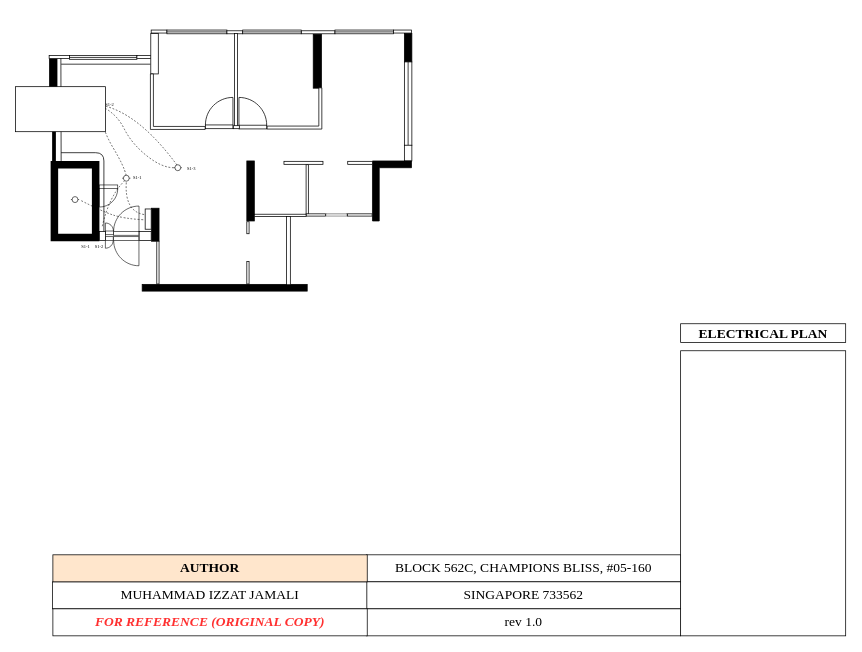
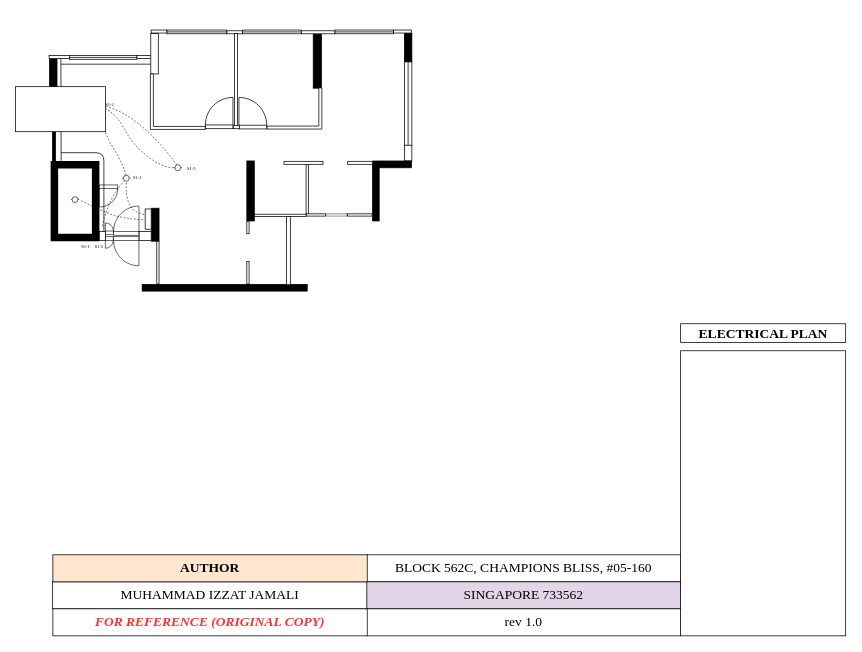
  <mxCell id="0" />
  <mxCell id="1" parent="0" />
  <mxCell id="2" value="" style="verticalLabelPosition=bottom;html=1;verticalAlign=top;align=center;shape=mxgraph.floorplan.room;strokeColor=none;fillColor=#000000;" parent="1" vertex="1"><mxGeometry x="67" y="214" width="65" height="107" as="geometry" /></mxCell>
  <mxCell id="3" value="" style="verticalLabelPosition=bottom;html=1;verticalAlign=top;align=center;shape=mxgraph.floorplan.doorLeft;aspect=fixed;strokeColor=light-dark(#000000,#000000);fillColor=default;strokeWidth=0.787;" parent="1" vertex="1"><mxGeometry x="132" y="246" width="24.47" height="26" as="geometry" /></mxCell>
  <mxCell id="4" value="" style="verticalLabelPosition=bottom;html=1;verticalAlign=top;align=center;shape=mxgraph.floorplan.wall;fillColor=strokeColor;direction=south;strokeColor=light-dark(#000000,#000000);wallThickness=4;" parent="1" vertex="1"><mxGeometry x="62" y="129" width="19" height="86" as="geometry" /></mxCell>
  <mxCell id="5" value="" style="verticalLabelPosition=bottom;html=1;verticalAlign=top;align=center;shape=mxgraph.floorplan.wall;direction=south;strokeColor=light-dark(#000000,#000000);fillColor=#000000;" parent="1" vertex="1"><mxGeometry x="65" y="78" width="11" height="52" as="geometry" /></mxCell>
  <mxCell id="6" value="" style="verticalLabelPosition=bottom;html=1;verticalAlign=top;align=center;shape=mxgraph.floorplan.wall;direction=south;wallThickness=4;rotation=90;" parent="1" vertex="1"><mxGeometry x="69" y="62" width="19" height="27" as="geometry" /></mxCell>
  <mxCell id="7" value="" style="verticalLabelPosition=bottom;html=1;verticalAlign=top;align=center;shape=mxgraph.floorplan.window;fillColor=light-dark(#FFFFFF,#FFFFFF);strokeColor=light-dark(#000000,#000000);wallThickness=5;" parent="1" vertex="1"><mxGeometry x="92" y="71" width="90" height="10" as="geometry" /></mxCell>
  <mxCell id="8" value="" style="verticalLabelPosition=bottom;html=1;verticalAlign=top;align=center;shape=mxgraph.floorplan.wall;direction=south;wallThickness=4;rotation=90;" parent="1" vertex="1"><mxGeometry x="182" y="66" width="19" height="19" as="geometry" /></mxCell>
  <mxCell id="9" value="" style="verticalLabelPosition=bottom;html=1;verticalAlign=top;align=center;shape=mxgraph.floorplan.wall;direction=south;strokeColor=light-dark(#000000,#000000);" parent="1" vertex="1"><mxGeometry x="200" y="44" width="11" height="54" as="geometry" /></mxCell>
  <mxCell id="10" value="" style="verticalLabelPosition=bottom;html=1;verticalAlign=top;align=center;shape=mxgraph.floorplan.wallCorner;direction=north;fillColor=light-dark(#FFFFFF,#FFFFFF);gradientColor=none;strokeColor=light-dark(#000000,#000000);wallThickness=4;" parent="1" vertex="1"><mxGeometry x="200" y="98" width="73" height="74" as="geometry" /></mxCell>
  <mxCell id="11" value="" style="verticalLabelPosition=bottom;html=1;verticalAlign=top;align=center;shape=mxgraph.floorplan.wall;direction=south;wallThickness=4;rotation=90;" parent="1" vertex="1"><mxGeometry x="202" y="31" width="19" height="21" as="geometry" /></mxCell>
  <mxCell id="12" value="" style="verticalLabelPosition=bottom;html=1;verticalAlign=top;align=center;shape=mxgraph.floorplan.window;fillColor=light-dark(#FFFFFF,#FFFFFF);strokeColor=light-dark(#000000,#000000);wallThickness=5;" parent="1" vertex="1"><mxGeometry x="222" y="37" width="80" height="10" as="geometry" /></mxCell>
  <mxCell id="13" value="" style="verticalLabelPosition=bottom;html=1;verticalAlign=top;align=center;shape=mxgraph.floorplan.wall;direction=south;wallThickness=4;rotation=90;" parent="1" vertex="1"><mxGeometry x="303" y="32" width="19" height="21" as="geometry" /></mxCell>
  <mxCell id="14" value="" style="verticalLabelPosition=bottom;html=1;verticalAlign=top;align=center;shape=mxgraph.floorplan.wall;fillColor=strokeColor;direction=south;strokeColor=light-dark(#000000,#000000);wallThickness=11;rotation=-180;" parent="1" vertex="1"><mxGeometry x="413" y="45" width="19" height="72" as="geometry" /></mxCell>
  <mxCell id="15" value="" style="verticalLabelPosition=bottom;html=1;verticalAlign=top;align=center;shape=mxgraph.floorplan.wall;direction=south;wallThickness=4;rotation=90;" parent="1" vertex="1"><mxGeometry x="414" y="20" width="19" height="45" as="geometry" /></mxCell>
  <mxCell id="16" value="" style="verticalLabelPosition=bottom;html=1;verticalAlign=top;align=center;shape=mxgraph.floorplan.wall;direction=south;wallThickness=4;rotation=-180;" parent="1" vertex="1"><mxGeometry x="304" y="44" width="20" height="126" as="geometry" /></mxCell>
  <mxCell id="17" value="" style="verticalLabelPosition=bottom;html=1;verticalAlign=top;align=center;shape=mxgraph.floorplan.wallCorner;direction=north;fillColor=light-dark(#FFFFFF,#FFFFFF);gradientColor=none;strokeColor=light-dark(#000000,#000000);wallThickness=4;rotation=-90;" parent="1" vertex="1"><mxGeometry x="364.5" y="107.5" width="55" height="73" as="geometry" /></mxCell>
  <mxCell id="18" value="" style="verticalLabelPosition=bottom;html=1;verticalAlign=top;align=center;shape=mxgraph.floorplan.window;fillColor=light-dark(#FFFFFF,#FFFFFF);strokeColor=light-dark(#000000,#000000);wallThickness=5;" parent="1" vertex="1"><mxGeometry x="323" y="37" width="78" height="10" as="geometry" /></mxCell>
  <mxCell id="19" value="" style="verticalLabelPosition=bottom;html=1;verticalAlign=top;align=center;shape=mxgraph.floorplan.window;fillColor=light-dark(#FFFFFF,#FFFFFF);strokeColor=light-dark(#000000,#000000);wallThickness=5;" parent="1" vertex="1"><mxGeometry x="446" y="37" width="78" height="10" as="geometry" /></mxCell>
  <mxCell id="20" value="" style="verticalLabelPosition=bottom;html=1;verticalAlign=top;align=center;shape=mxgraph.floorplan.wall;direction=south;wallThickness=4;rotation=90;" parent="1" vertex="1"><mxGeometry x="526.5" y="29.5" width="19" height="24" as="geometry" /></mxCell>
  <mxCell id="21" value="" style="verticalLabelPosition=bottom;html=1;verticalAlign=top;align=center;shape=mxgraph.floorplan.wall;fillColor=strokeColor;direction=south;strokeColor=light-dark(#000000,#000000);wallThickness=10;rotation=-180;" parent="1" vertex="1"><mxGeometry x="534" y="44" width="19" height="38" as="geometry" /></mxCell>
  <mxCell id="22" value="" style="verticalLabelPosition=bottom;html=1;verticalAlign=top;align=center;shape=mxgraph.floorplan.window;fillColor=light-dark(#FFFFFF,#FFFFFF);strokeColor=light-dark(#000000,#000000);wallThickness=10;rotation=90;" parent="1" vertex="1"><mxGeometry x="487.75" y="132.75" width="111.5" height="10" as="geometry" /></mxCell>
  <mxCell id="23" value="" style="verticalLabelPosition=bottom;html=1;verticalAlign=top;align=center;shape=mxgraph.floorplan.wall;direction=south;wallThickness=10;rotation=-180;" parent="1" vertex="1"><mxGeometry x="534" y="193" width="19" height="21" as="geometry" /></mxCell>
  <mxCell id="24" value="" style="verticalLabelPosition=bottom;html=1;verticalAlign=top;align=center;shape=mxgraph.floorplan.wallCorner;fillColor=strokeColor;wallThickness=9;" parent="1" vertex="1"><mxGeometry x="496" y="214" width="52" height="80" as="geometry" /></mxCell>
  <mxCell id="25" value="" style="verticalLabelPosition=bottom;html=1;verticalAlign=top;align=center;shape=mxgraph.floorplan.wall;direction=south;wallThickness=4;rotation=90;" parent="1" vertex="1"><mxGeometry x="470" y="200" width="19" height="33" as="geometry" /></mxCell>
  <mxCell id="26" value="" style="verticalLabelPosition=bottom;html=1;verticalAlign=top;align=center;shape=mxgraph.floorplan.wall;direction=south;wallThickness=4;rotation=90;" parent="1" vertex="1"><mxGeometry x="394.5" y="190.5" width="19" height="52" as="geometry" /></mxCell>
  <mxCell id="27" value="" style="verticalLabelPosition=bottom;html=1;verticalAlign=top;align=center;shape=mxgraph.floorplan.wall;direction=south;wallThickness=3;rotation=-180;" parent="1" vertex="1"><mxGeometry x="399" y="219" width="20" height="66" as="geometry" /></mxCell>
  <mxCell id="28" value="" style="verticalLabelPosition=bottom;html=1;verticalAlign=top;align=center;shape=mxgraph.floorplan.wall;direction=south;wallThickness=3;rotation=90;fillOpacity=100;" parent="1" vertex="1"><mxGeometry x="411" y="273" width="19" height="26" as="geometry" /></mxCell>
  <mxCell id="29" value="" style="verticalLabelPosition=bottom;html=1;verticalAlign=top;align=center;shape=mxgraph.floorplan.wall;direction=south;wallThickness=3;rotation=90;fillOpacity=100;" parent="1" vertex="1"><mxGeometry x="469.5" y="269.5" width="19" height="33" as="geometry" /></mxCell>
  <mxCell id="30" value="" style="verticalLabelPosition=bottom;html=1;verticalAlign=top;align=center;shape=mxgraph.floorplan.window;fillColor=light-dark(#FFFFFF,#FFFFFF);strokeColor=light-dark(#000000,#000000);wallThickness=3;strokeWidth=0.394;" parent="1" vertex="1"><mxGeometry x="434" y="281" width="28" height="10" as="geometry" /></mxCell>
  <mxCell id="31" value="" style="verticalLabelPosition=bottom;html=1;verticalAlign=top;align=center;shape=mxgraph.floorplan.wall;fillColor=strokeColor;direction=south;strokeColor=light-dark(#000000,#000000);wallThickness=10;rotation=-180;" parent="1" vertex="1"><mxGeometry x="324" y="214" width="19" height="80" as="geometry" /></mxCell>
  <mxCell id="32" value="" style="verticalLabelPosition=bottom;html=1;verticalAlign=top;align=center;shape=mxgraph.floorplan.wall;fillColor=strokeColor;wallThickness=9;" parent="1" vertex="1"><mxGeometry x="189" y="378" width="220" height="10" as="geometry" /></mxCell>
  <mxCell id="33" value="" style="verticalLabelPosition=bottom;html=1;verticalAlign=top;align=center;shape=mxgraph.floorplan.wall;fillColor=strokeColor;direction=south;strokeColor=light-dark(#000000,#000000);wallThickness=10;rotation=-180;" parent="1" vertex="1"><mxGeometry x="197" y="277" width="19" height="44" as="geometry" /></mxCell>
  <mxCell id="34" value="" style="verticalLabelPosition=bottom;html=1;verticalAlign=top;align=center;shape=mxgraph.floorplan.wall;direction=south;wallThickness=3;rotation=-180;" parent="1" vertex="1"><mxGeometry x="200" y="321" width="20" height="57" as="geometry" /></mxCell>
  <mxCell id="35" value="" style="verticalLabelPosition=bottom;html=1;verticalAlign=top;align=center;shape=mxgraph.floorplan.wall;direction=south;wallThickness=3;rotation=90;fillOpacity=100;" parent="1" vertex="1"><mxGeometry x="363.5" y="252" width="19" height="69" as="geometry" /></mxCell>
  <mxCell id="36" value="" style="verticalLabelPosition=bottom;html=1;verticalAlign=top;align=center;shape=mxgraph.floorplan.wall;direction=south;wallThickness=3;rotation=-180;" parent="1" vertex="1"><mxGeometry x="320" y="295" width="20" height="16" as="geometry" /></mxCell>
  <mxCell id="37" value="" style="verticalLabelPosition=bottom;html=1;verticalAlign=top;align=center;shape=mxgraph.floorplan.wall;direction=south;wallThickness=3;rotation=-180;" parent="1" vertex="1"><mxGeometry x="320" y="348" width="20" height="30" as="geometry" /></mxCell>
  <mxCell id="38" value="" style="verticalLabelPosition=bottom;html=1;verticalAlign=top;align=center;shape=mxgraph.floorplan.wall;direction=south;wallThickness=5;rotation=-180;" parent="1" vertex="1"><mxGeometry x="374" y="288" width="20" height="91" as="geometry" /></mxCell>
  <mxCell id="39" value="" style="verticalLabelPosition=bottom;html=1;verticalAlign=top;align=center;shape=mxgraph.floorplan.doorRight;aspect=fixed;rotation=-180;" parent="1" vertex="1"><mxGeometry x="318" y="132" width="37" height="39.31" as="geometry" /></mxCell>
  <mxCell id="40" value="" style="verticalLabelPosition=bottom;html=1;verticalAlign=top;align=center;shape=mxgraph.floorplan.doorLeft;aspect=fixed;rotation=-180;" parent="1" vertex="1"><mxGeometry x="273.3" y="132" width="36.7" height="39" as="geometry" /></mxCell>
  <mxCell id="41" value="" style="verticalLabelPosition=bottom;html=1;verticalAlign=top;align=center;shape=mxgraph.floorplan.wall;direction=south;wallThickness=4;rotation=90;snapToPoint=0;" parent="1" vertex="1"><mxGeometry x="305" y="165" width="19" height="8" as="geometry" /></mxCell>
  <mxCell id="42" value="" style="verticalLabelPosition=bottom;html=1;verticalAlign=top;align=center;shape=mxgraph.floorplan.doorLeft;aspect=fixed;rotation=-180;strokeWidth=0.787;" parent="1" vertex="1"><mxGeometry x="150.91" y="277" width="33.88" height="36" as="geometry" /></mxCell>
  <mxCell id="43" value="" style="verticalLabelPosition=bottom;html=1;verticalAlign=top;align=center;shape=mxgraph.floorplan.doorRight;aspect=fixed;rotation=0;strokeWidth=0.787;" parent="1" vertex="1"><mxGeometry x="151" y="315" width="33.71" height="35.81" as="geometry" /></mxCell>
  <mxCell id="44" value="" style="verticalLabelPosition=bottom;html=1;verticalAlign=top;align=center;shape=mxgraph.floorplan.wall;direction=south;wallThickness=12;rotation=-90;" parent="1" vertex="1"><mxGeometry x="183" y="306" width="20" height="16" as="geometry" /></mxCell>
  <mxCell id="45" value="" style="verticalLabelPosition=bottom;html=1;verticalAlign=top;align=center;shape=mxgraph.floorplan.doorRight;aspect=fixed;rotation=-180;strokeWidth=0.787;" parent="1" vertex="1"><mxGeometry x="140" y="301" width="10.71" height="11.38" as="geometry" /></mxCell>
  <mxCell id="46" value="" style="verticalLabelPosition=bottom;html=1;verticalAlign=top;align=center;shape=mxgraph.floorplan.doorLeft;aspect=fixed;rotation=0;strokeWidth=0.787;" parent="1" vertex="1"><mxGeometry x="140" y="315" width="10.35" height="11" as="geometry" /></mxCell>
  <mxCell id="47" value="" style="verticalLabelPosition=bottom;html=1;verticalAlign=top;align=center;shape=mxgraph.floorplan.wall;direction=south;wallThickness=12;rotation=-90;" parent="1" vertex="1"><mxGeometry x="126" y="310" width="20" height="8" as="geometry" /></mxCell>
  <mxCell id="48" value="" style="endArrow=none;dashed=1;html=1;rounded=0;curved=1;strokeWidth=0.787;" parent="1" edge="1"><mxGeometry width="50" height="50" relative="1" as="geometry"><mxPoint x="135.83" y="301" as="sourcePoint" /><mxPoint x="165" y="241" as="targetPoint" /><Array as="points"><mxPoint x="145" y="261" /></Array></mxGeometry></mxCell>
  <mxCell id="49" value="" style="pointerEvents=1;verticalLabelPosition=bottom;shadow=0;dashed=0;align=center;html=1;verticalAlign=top;shape=mxgraph.electrical.electro-mechanical.relay_coil_2;strokeWidth=0.787;" parent="1" vertex="1"><mxGeometry x="162.36" y="233" width="11" height="8" as="geometry" /></mxCell>
  <mxCell id="50" value="" style="pointerEvents=1;verticalLabelPosition=bottom;shadow=0;dashed=0;align=center;html=1;verticalAlign=top;shape=mxgraph.electrical.electro-mechanical.relay_coil_2;strokeWidth=0.787;" parent="1" vertex="1"><mxGeometry x="126" y="134.75" width="11" height="8" as="geometry" /></mxCell>
  <mxCell id="51" value="" style="endArrow=none;dashed=1;html=1;rounded=0;curved=1;strokeWidth=0.787;entryX=0.612;entryY=1.214;entryDx=0;entryDy=0;entryPerimeter=0;exitX=0.471;exitY=0.014;exitDx=0;exitDy=0;exitPerimeter=0;" parent="1" source="49" target="50" edge="1"><mxGeometry width="50" height="50" relative="1" as="geometry"><mxPoint x="175" y="241" as="sourcePoint" /><mxPoint x="204.17" y="181" as="targetPoint" /><Array as="points"><mxPoint x="165" y="221" /><mxPoint x="135" y="171" /></Array></mxGeometry></mxCell>
  <mxCell id="52" value="" style="rounded=0;whiteSpace=wrap;html=1;" parent="1" vertex="1"><mxGeometry x="193" y="278" width="8" height="27" as="geometry" /></mxCell>
  <mxCell id="53" value="" style="endArrow=none;dashed=1;html=1;rounded=0;curved=1;strokeWidth=0.787;entryX=0.506;entryY=1.048;entryDx=0;entryDy=0;entryPerimeter=0;exitX=-0.178;exitY=0.275;exitDx=0;exitDy=0;exitPerimeter=0;" parent="1" source="52" target="49" edge="1"><mxGeometry width="50" height="50" relative="1" as="geometry"><mxPoint x="195" y="321" as="sourcePoint" /><mxPoint x="224.17" y="261" as="targetPoint" /><Array as="points"><mxPoint x="165" y="281" /></Array></mxGeometry></mxCell>
  <mxCell id="54" value="" style="endArrow=none;dashed=1;html=1;rounded=0;curved=1;strokeWidth=0.787;exitX=-0.322;exitY=0.531;exitDx=0;exitDy=0;exitPerimeter=0;entryX=1.103;entryY=0.571;entryDx=0;entryDy=0;entryPerimeter=0;" parent="1" source="52" target="55" edge="1"><mxGeometry width="50" height="50" relative="1" as="geometry"><mxPoint x="162.36" y="371" as="sourcePoint" /><mxPoint x="105" y="271" as="targetPoint" /><Array as="points"><mxPoint x="165" y="291" /><mxPoint x="135" y="281" /></Array></mxGeometry></mxCell>
  <mxCell id="55" value="" style="pointerEvents=1;verticalLabelPosition=bottom;shadow=0;dashed=0;align=center;html=1;verticalAlign=top;shape=mxgraph.electrical.electro-mechanical.relay_coil_2;strokeWidth=0.787;" parent="1" vertex="1"><mxGeometry x="94" y="261.5" width="11" height="8" as="geometry" /></mxCell>
  <mxCell id="56" value="&lt;font face=&quot;Verdana&quot; style=&quot;font-size: 6px;&quot;&gt;S1-1&lt;/font&gt;" style="text;html=1;align=center;verticalAlign=middle;whiteSpace=wrap;rounded=0;imageVerticalAlign=top;" parent="1" vertex="1"><mxGeometry x="100.5" y="322" width="25.5" height="7.5" as="geometry" /></mxCell>
  <mxCell id="57" value="&lt;font face=&quot;Verdana&quot; style=&quot;font-size: 6px;&quot;&gt;S1-2&lt;/font&gt;" style="text;html=1;align=center;verticalAlign=middle;whiteSpace=wrap;rounded=0;imageVerticalAlign=top;" parent="1" vertex="1"><mxGeometry x="118.75" y="322" width="25.5" height="7.5" as="geometry" /></mxCell>
  <mxCell id="58" value="&lt;font face=&quot;Verdana&quot; style=&quot;font-size: 6px;&quot;&gt;S1-1&lt;/font&gt;" style="text;html=1;align=center;verticalAlign=middle;whiteSpace=wrap;rounded=0;imageVerticalAlign=top;" parent="1" vertex="1"><mxGeometry x="170" y="231" width="25.5" height="7.5" as="geometry" /></mxCell>
  <mxCell id="59" value="&lt;font face=&quot;Verdana&quot; style=&quot;font-size: 6px;&quot;&gt;S1-2&lt;/font&gt;" style="text;html=1;align=center;verticalAlign=middle;whiteSpace=wrap;rounded=0;imageVerticalAlign=top;" parent="1" vertex="1"><mxGeometry x="133" y="133" width="25.5" height="7.5" as="geometry" /></mxCell>
  <mxCell id="60" value="" style="pointerEvents=1;verticalLabelPosition=bottom;shadow=0;dashed=0;align=center;html=1;verticalAlign=top;shape=mxgraph.electrical.electro-mechanical.relay_coil_2;strokeWidth=0.787;" parent="1" vertex="1"><mxGeometry x="231" y="219" width="11" height="8" as="geometry" /></mxCell>
  <mxCell id="61" value="&lt;font face=&quot;Verdana&quot; style=&quot;font-size: 6px;&quot;&gt;S1-3&lt;/font&gt;" style="text;html=1;align=center;verticalAlign=middle;whiteSpace=wrap;rounded=0;imageVerticalAlign=top;" parent="1" vertex="1"><mxGeometry x="242" y="219" width="25.5" height="7.5" as="geometry" /></mxCell>
  <mxCell id="62" value="" style="endArrow=none;dashed=1;html=1;rounded=0;curved=1;strokeWidth=0.787;entryX=0.072;entryY=1.081;entryDx=0;entryDy=0;entryPerimeter=0;exitX=0;exitY=0.5;exitDx=0;exitDy=0;exitPerimeter=0;" parent="1" source="60" target="59" edge="1"><mxGeometry width="50" height="50" relative="1" as="geometry"><mxPoint x="177.35" y="191" as="sourcePoint" /><mxPoint x="153.35" y="147" as="targetPoint" /><Array as="points"><mxPoint x="215" y="223" /><mxPoint x="175" y="191" /><mxPoint x="155" y="151" /></Array></mxGeometry></mxCell>
  <mxCell id="63" value="" style="endArrow=none;dashed=1;html=1;rounded=0;curved=1;strokeWidth=0.787;entryX=0.123;entryY=0.923;entryDx=0;entryDy=0;entryPerimeter=0;exitX=0.399;exitY=0.056;exitDx=0;exitDy=0;exitPerimeter=0;" parent="1" source="60" target="59" edge="1"><mxGeometry width="50" height="50" relative="1" as="geometry"><mxPoint x="231" y="219" as="sourcePoint" /><mxPoint x="135" y="137" as="targetPoint" /><Array as="points"><mxPoint x="185" y="151" /></Array></mxGeometry></mxCell>
  <mxCell id="64" value="" style="endArrow=none;html=1;rounded=0;entryX=0.42;entryY=0.409;entryDx=0;entryDy=0;entryPerimeter=0;" parent="1" target="6" edge="1"><mxGeometry width="50" height="50" relative="1" as="geometry"><mxPoint x="81" y="214" as="sourcePoint" /><mxPoint x="81.007" y="123.991" as="targetPoint" /></mxGeometry></mxCell>
  <mxCell id="65" value="" style="endArrow=none;html=1;rounded=0;" parent="1" edge="1"><mxGeometry width="50" height="50" relative="1" as="geometry"><mxPoint x="200" y="85" as="sourcePoint" /><mxPoint x="81" y="85" as="targetPoint" /></mxGeometry></mxCell>
  <mxCell id="66" value="" style="endArrow=none;html=1;rounded=0;" parent="1" edge="1"><mxGeometry width="50" height="50" relative="1" as="geometry"><mxPoint x="81" y="203" as="sourcePoint" /><mxPoint x="127" y="203" as="targetPoint" /></mxGeometry></mxCell>
  <mxCell id="67" value="" style="endArrow=none;html=1;rounded=0;" parent="1" edge="1"><mxGeometry width="50" height="50" relative="1" as="geometry"><mxPoint x="138" y="308" as="sourcePoint" /><mxPoint x="138" y="214" as="targetPoint" /></mxGeometry></mxCell>
  <mxCell id="68" value="" style="endArrow=none;html=1;rounded=0;curved=1;" parent="1" edge="1"><mxGeometry width="50" height="50" relative="1" as="geometry"><mxPoint x="127" y="203" as="sourcePoint" /><mxPoint x="138" y="214" as="targetPoint" /><Array as="points"><mxPoint x="138" y="203" /></Array></mxGeometry></mxCell>
  <mxCell id="69" value="" style="endArrow=none;dashed=1;html=1;rounded=0;curved=1;strokeWidth=0.787;exitX=0;exitY=0.5;exitDx=0;exitDy=0;exitPerimeter=0;" parent="1" source="50" target="71" edge="1"><mxGeometry width="50" height="50" relative="1" as="geometry"><mxPoint x="126" y="139" as="sourcePoint" /><mxPoint x="80" y="145" as="targetPoint" /><Array as="points"><mxPoint x="105" y="145" /></Array></mxGeometry></mxCell>
  <mxCell id="70" value="" style="pointerEvents=1;verticalLabelPosition=bottom;shadow=0;dashed=0;align=center;html=1;verticalAlign=top;shape=mxgraph.electrical.electro-mechanical.relay_coil_2;strokeWidth=0.394;" parent="1" vertex="1"><mxGeometry x="74" y="143" width="6" height="4" as="geometry" /></mxCell>
  <mxCell id="71" value="" style="rounded=0;whiteSpace=wrap;html=1;" parent="1" vertex="1"><mxGeometry x="20" y="115" width="120" height="60" as="geometry" /></mxCell>
  <mxCell id="72" value="&lt;h2&gt;&lt;font face=&quot;Verdana&quot;&gt;&lt;span style=&quot;line-height: 150%;&quot;&gt;ELECTRICAL PLAN&lt;/span&gt;&lt;/font&gt;&lt;/h2&gt;" style="rounded=0;whiteSpace=wrap;html=1;" parent="1" vertex="1"><mxGeometry x="906.75" y="431" width="220" height="25" as="geometry" /></mxCell>
  <mxCell id="73" value="" style="rounded=0;whiteSpace=wrap;html=1;" parent="1" vertex="1"><mxGeometry x="906.75" y="467" width="220" height="380" as="geometry" /></mxCell>
  <mxCell id="74" value="&lt;h2&gt;&lt;font face=&quot;Verdana&quot;&gt;&lt;span style=&quot;line-height: 150%; font-weight: normal;&quot;&gt;BLOCK 562C, CHAMPIONS BLISS, #05-160&lt;/span&gt;&lt;/font&gt;&lt;/h2&gt;" style="rounded=0;whiteSpace=wrap;html=1;" parent="1" vertex="1"><mxGeometry x="487.75" y="739" width="419" height="36" as="geometry" /></mxCell>
- <mxCell id="75" value="&lt;h2&gt;&lt;font face=&quot;Verdana&quot;&gt;&lt;span style=&quot;line-height: 150%; font-weight: normal;&quot;&gt;SINGAPORE 733562&lt;/span&gt;&lt;/font&gt;&lt;/h2&gt;" style="rounded=0;whiteSpace=wrap;html=1;" parent="1" vertex="1"><mxGeometry x="487.75" y="775" width="419" height="36" as="geometry" /></mxCell>
+ <mxCell id="75" value="&lt;h2&gt;&lt;font face=&quot;Verdana&quot;&gt;&lt;span style=&quot;line-height: 150%; font-weight: normal;&quot;&gt;SINGAPORE 733562&lt;/span&gt;&lt;/font&gt;&lt;/h2&gt;" style="rounded=0;whiteSpace=wrap;html=1;fillColor=#e1d5e7;" parent="1" vertex="1"><mxGeometry x="487.75" y="775" width="419" height="36" as="geometry" /></mxCell>
  <mxCell id="76" value="&lt;h2&gt;&lt;font face=&quot;Verdana&quot;&gt;&lt;span style=&quot;line-height: 150%; font-weight: normal;&quot;&gt;rev 1.0&lt;/span&gt;&lt;/font&gt;&lt;/h2&gt;" style="rounded=0;whiteSpace=wrap;html=1;" parent="1" vertex="1"><mxGeometry x="487.75" y="811" width="419" height="36" as="geometry" /></mxCell>
  <mxCell id="77" value="&lt;h2&gt;&lt;font face=&quot;Verdana&quot;&gt;&lt;span style=&quot;line-height: 150%; font-weight: normal;&quot;&gt;MUHAMMAD IZZAT JAMALI&lt;/span&gt;&lt;/font&gt;&lt;/h2&gt;" style="rounded=0;whiteSpace=wrap;html=1;" parent="1" vertex="1"><mxGeometry x="69.5" y="775" width="419" height="36" as="geometry" /></mxCell>
  <mxCell id="78" value="&lt;h2&gt;&lt;font face=&quot;Verdana&quot;&gt;&lt;span style=&quot;line-height: 150%;&quot;&gt;AUTHOR&lt;/span&gt;&lt;/font&gt;&lt;/h2&gt;" style="rounded=0;whiteSpace=wrap;html=1;fillColor=#ffe6cc;" parent="1" vertex="1"><mxGeometry x="70" y="739" width="419" height="36" as="geometry" /></mxCell>
  <mxCell id="79" value="&lt;h2&gt;&lt;font style=&quot;color: rgb(255, 48, 48);&quot; face=&quot;Verdana&quot;&gt;&lt;span style=&quot;line-height: 150%;&quot;&gt;&lt;i&gt;FOR REFERENCE (ORIGINAL COPY)&lt;/i&gt;&lt;/span&gt;&lt;/font&gt;&lt;/h2&gt;" style="rounded=0;whiteSpace=wrap;html=1;" parent="1" vertex="1"><mxGeometry x="70" y="811" width="419" height="36" as="geometry" /></mxCell>
